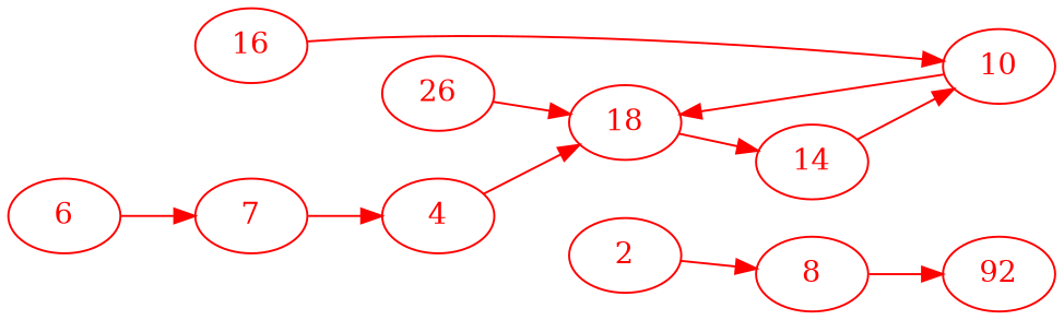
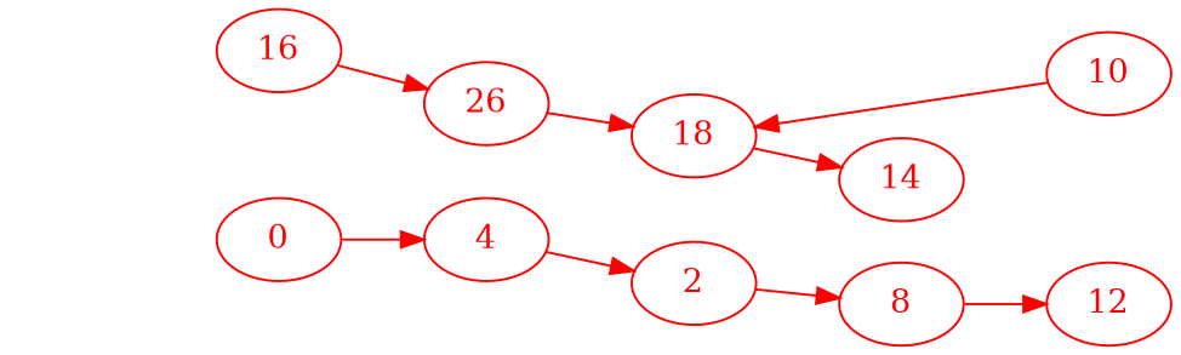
  digraph {
    rankdir=LR
    node [color=red fontcolor=red]
    edge [color=red]
-   0 [label=7]
+   0
    4
    2
    8
-   12 [label=92]
-   6
+   12
    10
    18
    n9 [label=26]
    16
    14
    0 -> 4
-   4 -> 18
+   4 -> 2
    2 -> 8
    8 -> 12
-   6 -> 0
    10 -> 18
    18 -> 14
    n9 -> 18
-   16 -> 10
-   14 -> 10
+   16 -> n9
  }
